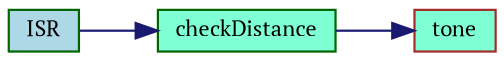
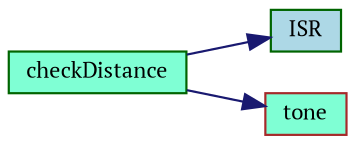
  digraph {
    fontname="PT Serif"
    rankdir=LR
    node [color=darkgreen fillcolor=aquamarine fontname="PT Serif" fontsize=10 shape=record style=filled]
    edge [arrowhead=normal color=midnightblue fontname="PT Serif" fontsize=10 labelfontname=FreeSans labelfontsize=10 style=solid]
    n1 [fillcolor=lightblue fontcolor=black height=0.2 label=ISR width=0.4]
    n2 [height=0.2 label=checkDistance width=0.4]
    n3 [color=brown height=0.2 label=tone width=0.4]
-   n1 -> n2
+   n2 -> n1
    n2 -> n3
  }
